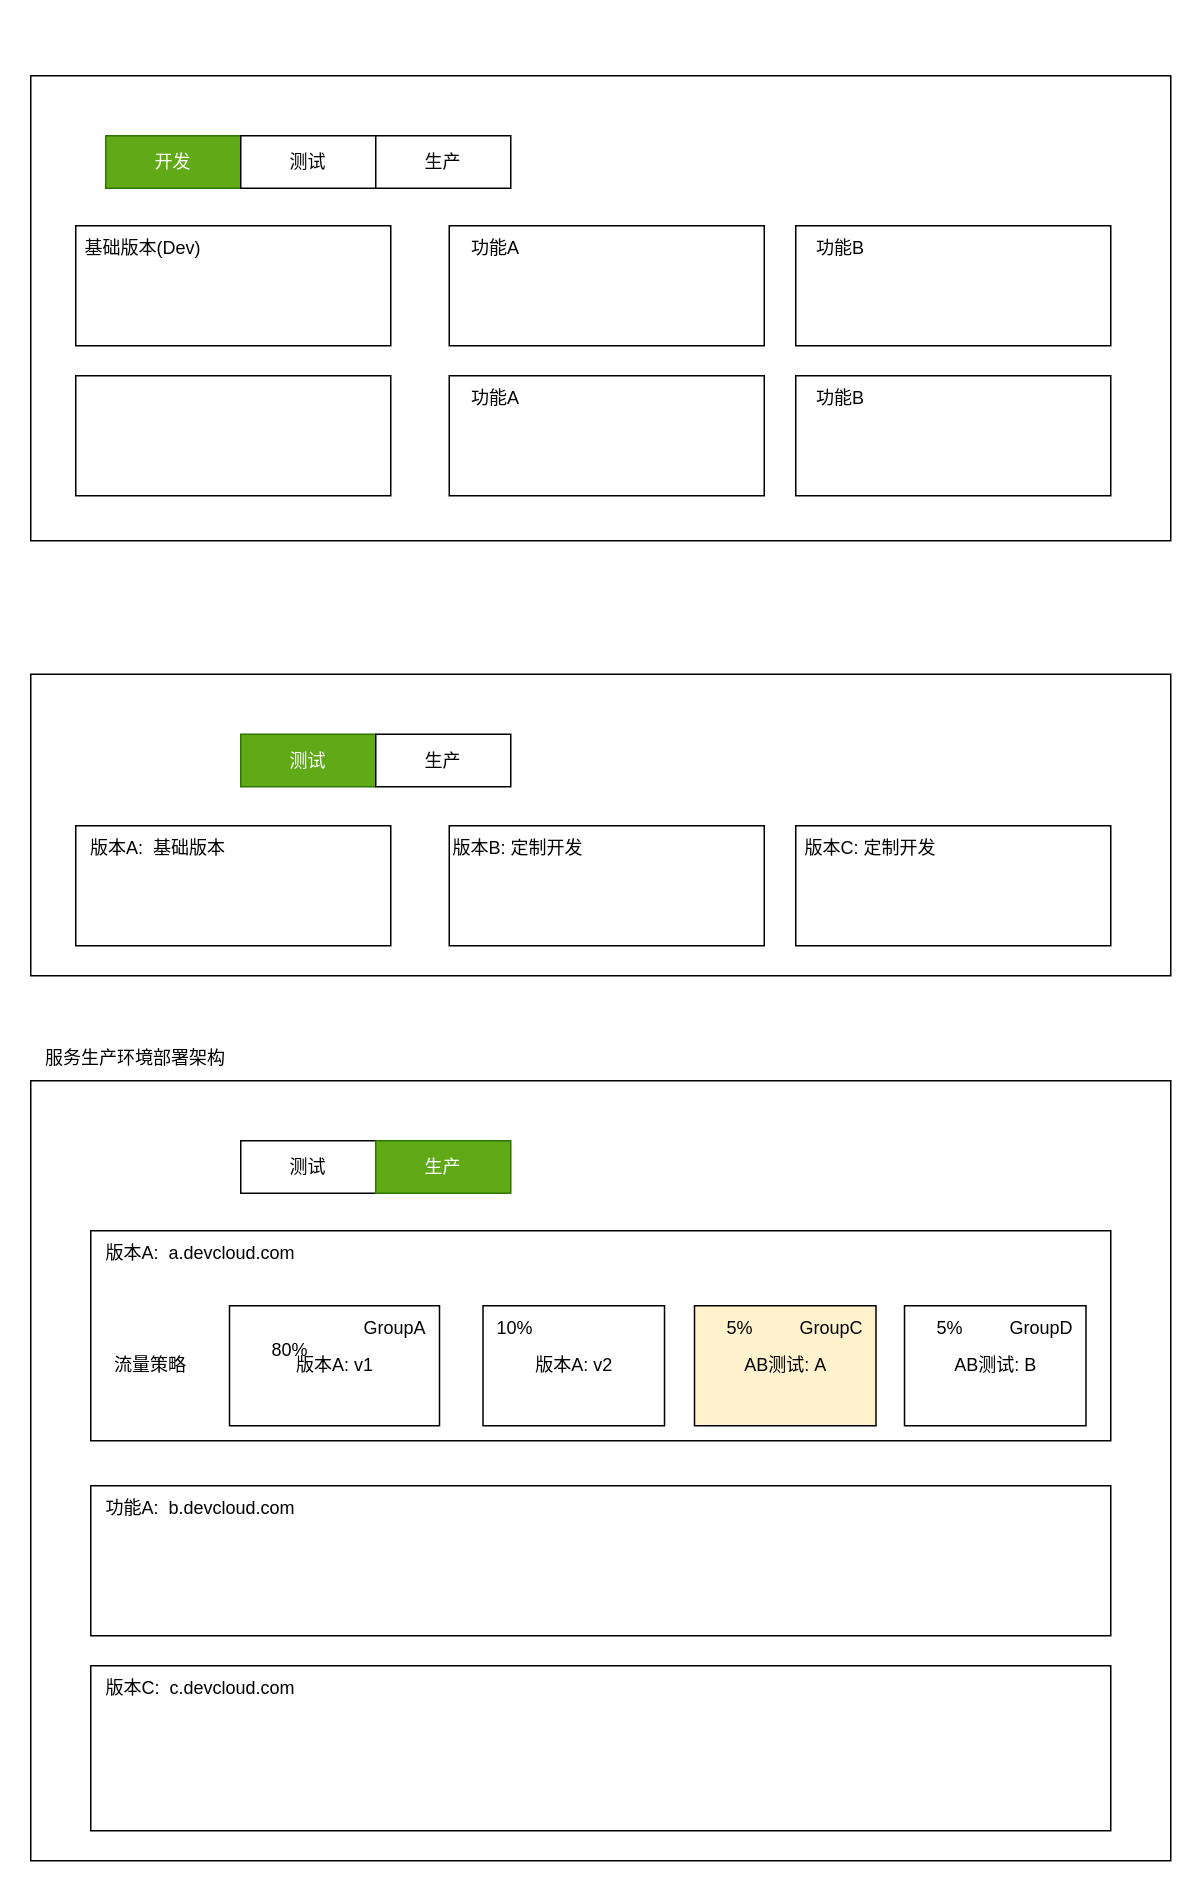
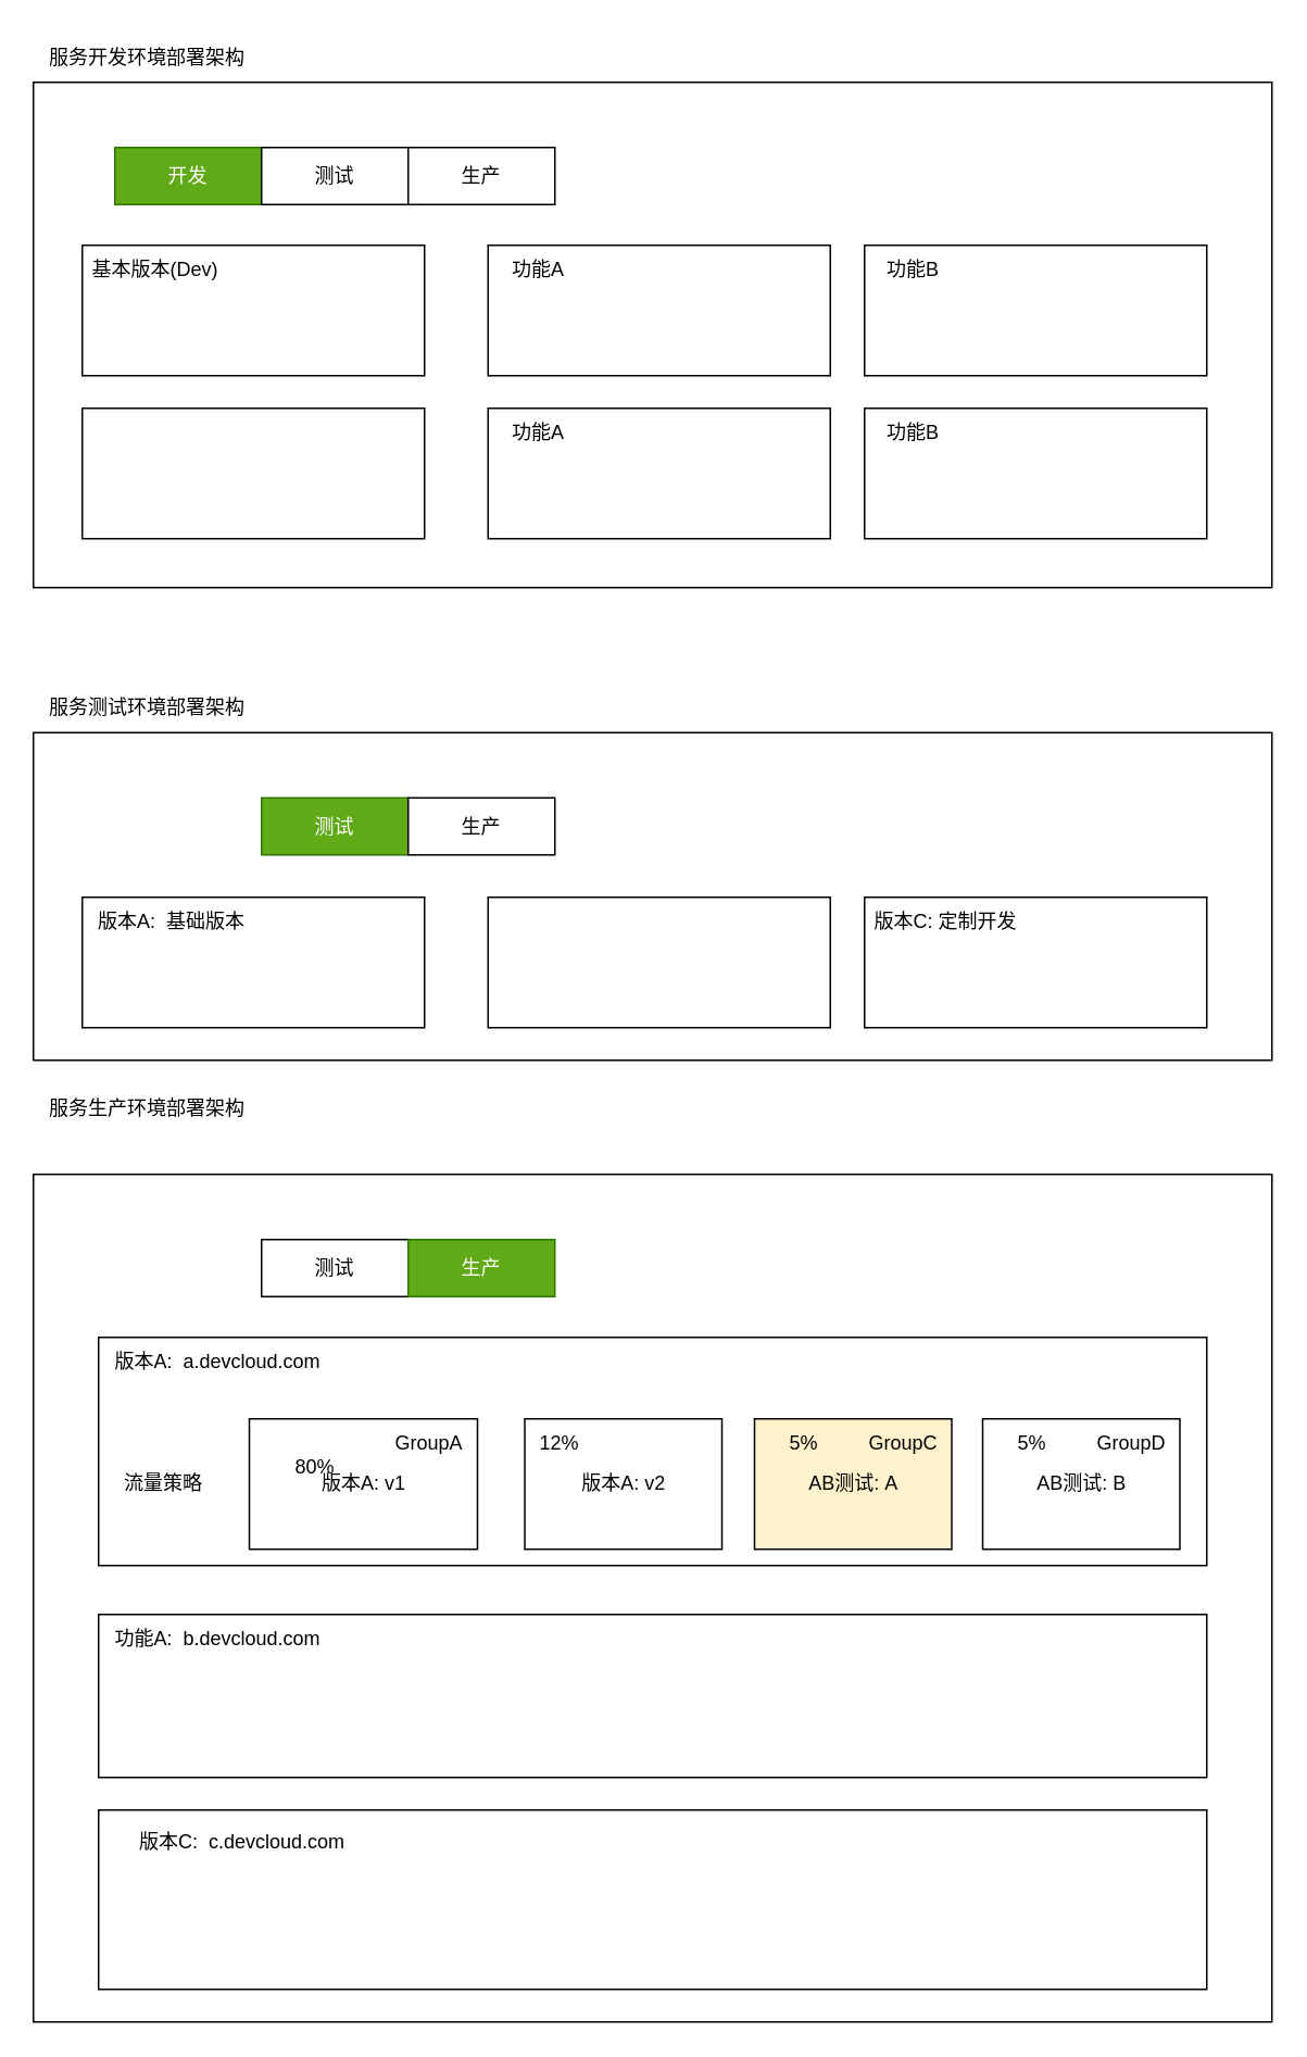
  <mxCell id="0" />
  <mxCell id="1" parent="0" />
  <mxCell id="2" value="" style="rounded=0;whiteSpace=wrap;html=1;" vertex="1" parent="1"><mxGeometry x="20" y="50" width="760" height="310" as="geometry" /></mxCell>
  <mxCell id="3" value="" style="rounded=0;whiteSpace=wrap;html=1;" vertex="1" parent="1"><mxGeometry x="50" y="150" width="210" height="80" as="geometry" /></mxCell>
- <mxCell id="4" value="基础版本(Dev)" style="text;html=1;strokeColor=none;fillColor=none;align=center;verticalAlign=middle;whiteSpace=wrap;rounded=0;" vertex="1" parent="1"><mxGeometry x="50" y="150" width="90" height="30" as="geometry" /></mxCell>
+ <mxCell id="4" value="基本版本(Dev)" style="text;html=1;strokeColor=none;fillColor=none;align=center;verticalAlign=middle;whiteSpace=wrap;rounded=0;" vertex="1" parent="1"><mxGeometry x="50" y="150" width="90" height="30" as="geometry" /></mxCell>
  <mxCell id="5" value="" style="rounded=0;whiteSpace=wrap;html=1;" vertex="1" parent="1"><mxGeometry x="299" y="150" width="210" height="80" as="geometry" /></mxCell>
  <mxCell id="6" value="功能A" style="text;html=1;strokeColor=none;fillColor=none;align=center;verticalAlign=middle;whiteSpace=wrap;rounded=0;" vertex="1" parent="1"><mxGeometry x="300" y="150" width="60" height="30" as="geometry" /></mxCell>
+ <mxCell id="7" value="服务开发环境部署架构" style="text;html=1;strokeColor=none;fillColor=none;align=center;verticalAlign=middle;whiteSpace=wrap;rounded=0;" vertex="1" parent="1"><mxGeometry x="20" y="20" width="140" height="30" as="geometry" /></mxCell>
  <mxCell id="8" value="" style="rounded=0;whiteSpace=wrap;html=1;" vertex="1" parent="1"><mxGeometry x="530" y="150" width="210" height="80" as="geometry" /></mxCell>
  <mxCell id="9" value="功能B" style="text;html=1;strokeColor=none;fillColor=none;align=center;verticalAlign=middle;whiteSpace=wrap;rounded=0;" vertex="1" parent="1"><mxGeometry x="530" y="150" width="60" height="30" as="geometry" /></mxCell>
  <mxCell id="10" value="开发" style="rounded=0;whiteSpace=wrap;html=1;fillColor=#60a917;fontColor=#ffffff;strokeColor=#2D7600;" vertex="1" parent="1"><mxGeometry x="70" y="90" width="90" height="35" as="geometry" /></mxCell>
  <mxCell id="11" value="测试" style="rounded=0;whiteSpace=wrap;html=1;" vertex="1" parent="1"><mxGeometry x="160" y="90" width="90" height="35" as="geometry" /></mxCell>
  <mxCell id="12" value="生产" style="rounded=0;whiteSpace=wrap;html=1;" vertex="1" parent="1"><mxGeometry x="250" y="90" width="90" height="35" as="geometry" /></mxCell>
  <mxCell id="13" value="" style="rounded=0;whiteSpace=wrap;html=1;" vertex="1" parent="1"><mxGeometry x="20" y="449" width="760" height="201" as="geometry" /></mxCell>
  <mxCell id="14" value="" style="rounded=0;whiteSpace=wrap;html=1;" vertex="1" parent="1"><mxGeometry x="50" y="550" width="210" height="80" as="geometry" /></mxCell>
  <mxCell id="15" value="版本A:&amp;nbsp; 基础版本" style="text;html=1;strokeColor=none;fillColor=none;align=center;verticalAlign=middle;whiteSpace=wrap;rounded=0;" vertex="1" parent="1"><mxGeometry x="50" y="550" width="110" height="30" as="geometry" /></mxCell>
  <mxCell id="16" value="" style="rounded=0;whiteSpace=wrap;html=1;" vertex="1" parent="1"><mxGeometry x="299" y="550" width="210" height="80" as="geometry" /></mxCell>
- <mxCell id="17" value="版本B: 定制开发" style="text;html=1;strokeColor=none;fillColor=none;align=center;verticalAlign=middle;whiteSpace=wrap;rounded=0;" vertex="1" parent="1"><mxGeometry x="300" y="550" width="90" height="30" as="geometry" /></mxCell>
  <mxCell id="18" value="" style="rounded=0;whiteSpace=wrap;html=1;" vertex="1" parent="1"><mxGeometry x="530" y="550" width="210" height="80" as="geometry" /></mxCell>
  <mxCell id="19" value="版本C: 定制开发" style="text;html=1;strokeColor=none;fillColor=none;align=center;verticalAlign=middle;whiteSpace=wrap;rounded=0;" vertex="1" parent="1"><mxGeometry x="530" y="550" width="100" height="30" as="geometry" /></mxCell>
  <mxCell id="20" value="开发" style="rounded=0;whiteSpace=wrap;html=1;fillColor=none;fontColor=#ffffff;strokeColor=#FFFFFF;" vertex="1" parent="1"><mxGeometry x="70" y="489" width="90" height="35" as="geometry" /></mxCell>
  <mxCell id="21" value="测试" style="rounded=0;whiteSpace=wrap;html=1;fillColor=#60a917;fontColor=#ffffff;strokeColor=#2D7600;" vertex="1" parent="1"><mxGeometry x="160" y="489" width="90" height="35" as="geometry" /></mxCell>
  <mxCell id="22" value="生产" style="rounded=0;whiteSpace=wrap;html=1;" vertex="1" parent="1"><mxGeometry x="250" y="489" width="90" height="35" as="geometry" /></mxCell>
+ <mxCell id="23" value="服务测试环境部署架构" style="text;html=1;strokeColor=none;fillColor=none;align=center;verticalAlign=middle;whiteSpace=wrap;rounded=0;" vertex="1" parent="1"><mxGeometry x="20" y="419" width="140" height="30" as="geometry" /></mxCell>
  <mxCell id="24" value="" style="rounded=0;whiteSpace=wrap;html=1;" vertex="1" parent="1"><mxGeometry x="20" y="720" width="760" height="520" as="geometry" /></mxCell>
  <mxCell id="25" value="" style="rounded=0;whiteSpace=wrap;html=1;" vertex="1" parent="1"><mxGeometry x="60" y="820" width="680" height="140" as="geometry" /></mxCell>
  <mxCell id="26" value="版本A:&amp;nbsp; a.devcloud.com&amp;nbsp;" style="text;html=1;strokeColor=none;fillColor=none;align=center;verticalAlign=middle;whiteSpace=wrap;rounded=0;" vertex="1" parent="1"><mxGeometry x="60" y="820" width="150" height="30" as="geometry" /></mxCell>
  <mxCell id="27" value="" style="rounded=0;whiteSpace=wrap;html=1;" vertex="1" parent="1"><mxGeometry x="60" y="990" width="680" height="100" as="geometry" /></mxCell>
  <mxCell id="28" value="" style="rounded=0;whiteSpace=wrap;html=1;" vertex="1" parent="1"><mxGeometry x="60" y="1110" width="680" height="110" as="geometry" /></mxCell>
  <mxCell id="29" value="开发" style="rounded=0;whiteSpace=wrap;html=1;fillColor=none;fontColor=#ffffff;strokeColor=#FFFFFF;" vertex="1" parent="1"><mxGeometry x="70" y="760" width="90" height="35" as="geometry" /></mxCell>
  <mxCell id="30" value="测试" style="rounded=0;whiteSpace=wrap;html=1;" vertex="1" parent="1"><mxGeometry x="160" y="760" width="90" height="35" as="geometry" /></mxCell>
  <mxCell id="31" value="生产" style="rounded=0;whiteSpace=wrap;html=1;fillColor=#60a917;fontColor=#ffffff;strokeColor=#2D7600;" vertex="1" parent="1"><mxGeometry x="250" y="760" width="90" height="35" as="geometry" /></mxCell>
- <mxCell id="32" value="服务生产环境部署架构" style="text;html=1;strokeColor=none;fillColor=none;align=center;verticalAlign=middle;whiteSpace=wrap;rounded=0;" vertex="1" parent="1"><mxGeometry x="20" y="690" width="140" height="30" as="geometry" /></mxCell>
+ <mxCell id="32" value="服务生产环境部署架构" style="text;html=1;strokeColor=none;fillColor=none;align=center;verticalAlign=middle;whiteSpace=wrap;rounded=0;" vertex="1" parent="1"><mxGeometry x="20" y="665" width="140" height="30" as="geometry" /></mxCell>
  <mxCell id="33" value="" style="rounded=0;whiteSpace=wrap;html=1;" vertex="1" parent="1"><mxGeometry x="50" y="250" width="210" height="80" as="geometry" /></mxCell>
  <mxCell id="34" value="" style="rounded=0;whiteSpace=wrap;html=1;" vertex="1" parent="1"><mxGeometry x="299" y="250" width="210" height="80" as="geometry" /></mxCell>
  <mxCell id="35" value="功能A" style="text;html=1;strokeColor=none;fillColor=none;align=center;verticalAlign=middle;whiteSpace=wrap;rounded=0;" vertex="1" parent="1"><mxGeometry x="300" y="250" width="60" height="30" as="geometry" /></mxCell>
  <mxCell id="36" value="" style="rounded=0;whiteSpace=wrap;html=1;" vertex="1" parent="1"><mxGeometry x="530" y="250" width="210" height="80" as="geometry" /></mxCell>
  <mxCell id="37" value="功能B" style="text;html=1;strokeColor=none;fillColor=none;align=center;verticalAlign=middle;whiteSpace=wrap;rounded=0;" vertex="1" parent="1"><mxGeometry x="530" y="250" width="60" height="30" as="geometry" /></mxCell>
  <mxCell id="38" value="版本A: v1" style="rounded=0;whiteSpace=wrap;html=1;" vertex="1" parent="1"><mxGeometry x="152.5" y="870" width="140" height="80" as="geometry" /></mxCell>
  <mxCell id="39" value="版本A: v2" style="rounded=0;whiteSpace=wrap;html=1;" vertex="1" parent="1"><mxGeometry x="321.5" y="870" width="121" height="80" as="geometry" /></mxCell>
  <mxCell id="40" value="AB测试: A" style="rounded=0;whiteSpace=wrap;html=1;fillColor=#fff2cc;" vertex="1" parent="1"><mxGeometry x="462.5" y="870" width="121" height="80" as="geometry" /></mxCell>
  <mxCell id="41" value="AB测试: B" style="rounded=0;whiteSpace=wrap;html=1;" vertex="1" parent="1"><mxGeometry x="602.5" y="870" width="121" height="80" as="geometry" /></mxCell>
  <mxCell id="42" value="流量策略" style="text;html=1;strokeColor=none;fillColor=none;align=center;verticalAlign=middle;whiteSpace=wrap;rounded=0;" vertex="1" parent="1"><mxGeometry x="70" y="895" width="60" height="30" as="geometry" /></mxCell>
  <mxCell id="43" value="80%" style="text;html=1;strokeColor=none;fillColor=none;align=center;verticalAlign=middle;whiteSpace=wrap;rounded=0;" vertex="1" parent="1"><mxGeometry x="162.5" y="885" width="60" height="30" as="geometry" /></mxCell>
- <mxCell id="44" value="10%" style="text;html=1;strokeColor=none;fillColor=none;align=center;verticalAlign=middle;whiteSpace=wrap;rounded=0;" vertex="1" parent="1"><mxGeometry x="312.5" y="870" width="60" height="30" as="geometry" /></mxCell>
+ <mxCell id="44" value="12%" style="text;html=1;strokeColor=none;fillColor=none;align=center;verticalAlign=middle;whiteSpace=wrap;rounded=0;" vertex="1" parent="1"><mxGeometry x="312.5" y="870" width="60" height="30" as="geometry" /></mxCell>
  <mxCell id="45" value="5%" style="text;html=1;strokeColor=none;fillColor=none;align=center;verticalAlign=middle;whiteSpace=wrap;rounded=0;" vertex="1" parent="1"><mxGeometry x="462.5" y="870" width="60" height="30" as="geometry" /></mxCell>
  <mxCell id="46" value="5%" style="text;html=1;strokeColor=none;fillColor=none;align=center;verticalAlign=middle;whiteSpace=wrap;rounded=0;" vertex="1" parent="1"><mxGeometry x="602.5" y="870" width="60" height="30" as="geometry" /></mxCell>
  <mxCell id="47" value="GroupA" style="text;html=1;strokeColor=none;fillColor=none;align=center;verticalAlign=middle;whiteSpace=wrap;rounded=0;" vertex="1" parent="1"><mxGeometry x="232.5" y="870" width="60" height="30" as="geometry" /></mxCell>
  <mxCell id="48" value="GroupC" style="text;html=1;strokeColor=none;fillColor=none;align=center;verticalAlign=middle;whiteSpace=wrap;rounded=0;" vertex="1" parent="1"><mxGeometry x="523.5" y="870" width="60" height="30" as="geometry" /></mxCell>
  <mxCell id="49" value="GroupD" style="text;html=1;strokeColor=none;fillColor=none;align=center;verticalAlign=middle;whiteSpace=wrap;rounded=0;" vertex="1" parent="1"><mxGeometry x="663.5" y="870" width="60" height="30" as="geometry" /></mxCell>
  <mxCell id="50" value="功能A:&amp;nbsp; b.devcloud.com&amp;nbsp;" style="text;html=1;strokeColor=none;fillColor=none;align=center;verticalAlign=middle;whiteSpace=wrap;rounded=0;" vertex="1" parent="1"><mxGeometry x="60" y="990" width="150" height="30" as="geometry" /></mxCell>
- <mxCell id="51" value="版本C:&amp;nbsp; c.devcloud.com&amp;nbsp;" style="text;html=1;strokeColor=none;fillColor=none;align=center;verticalAlign=middle;whiteSpace=wrap;rounded=0;" vertex="1" parent="1"><mxGeometry x="60" y="1110" width="150" height="30" as="geometry" /></mxCell>
+ <mxCell id="51" value="版本C:&amp;nbsp; c.devcloud.com&amp;nbsp;" style="text;html=1;strokeColor=none;fillColor=none;align=center;verticalAlign=middle;whiteSpace=wrap;rounded=0;" vertex="1" parent="1"><mxGeometry x="75" y="1115" width="150" height="30" as="geometry" /></mxCell>
